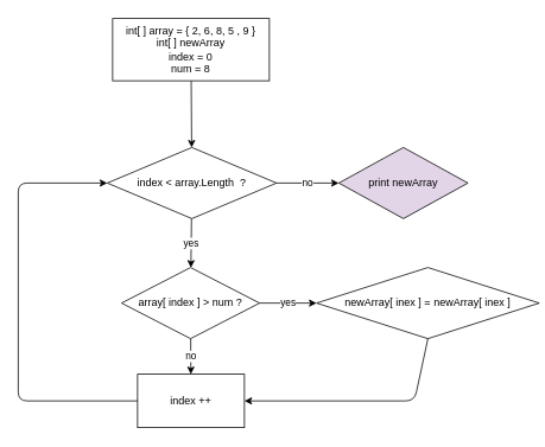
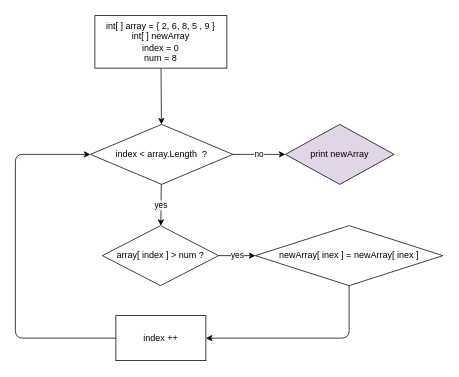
  <mxCell id="0" />
  <mxCell id="1" parent="0" />
  <mxCell id="2" value="" style="edgeStyle=none;html=1;" edge="1" parent="1" source="3" target="6"><mxGeometry relative="1" as="geometry" /></mxCell>
  <mxCell id="3" value="int[ ] array = { 2, 6, 8, 5 , 9 }&lt;br&gt;int[ ] newArray&lt;br&gt;index = 0&lt;br&gt;num = 8" style="rounded=0;whiteSpace=wrap;html=1;" vertex="1" parent="1"><mxGeometry x="126" y="20" width="176" height="70" as="geometry" /></mxCell>
  <mxCell id="4" value="no" style="edgeStyle=none;html=1;" edge="1" parent="1" source="6" target="7"><mxGeometry relative="1" as="geometry" /></mxCell>
  <mxCell id="5" value="yes" style="edgeStyle=none;html=1;" edge="1" parent="1" source="6" target="10"><mxGeometry relative="1" as="geometry" /></mxCell>
  <mxCell id="6" value="index &amp;lt; array.Length&amp;nbsp; ?" style="rhombus;whiteSpace=wrap;html=1;rounded=0;" vertex="1" parent="1"><mxGeometry x="120" y="165" width="190" height="80" as="geometry" /></mxCell>
  <mxCell id="7" value="print newArray" style="rhombus;whiteSpace=wrap;html=1;rounded=0;fillColor=#e1d5e7;" vertex="1" parent="1"><mxGeometry x="380" y="165" width="145" height="80" as="geometry" /></mxCell>
  <mxCell id="8" value="yes" style="edgeStyle=none;html=1;" edge="1" parent="1" source="10" target="11"><mxGeometry relative="1" as="geometry" /></mxCell>
- <mxCell id="9" value="no" style="edgeStyle=none;html=1;" edge="1" parent="1" source="10" target="12"><mxGeometry relative="1" as="geometry" /></mxCell>
  <mxCell id="10" value="array[ index ] &amp;gt; num ?" style="rhombus;whiteSpace=wrap;html=1;rounded=0;" vertex="1" parent="1"><mxGeometry x="136" y="300" width="155" height="80" as="geometry" /></mxCell>
- <mxCell id="11" value="newArray[ inex ] = newArray[ inex ]" style="rhombus;whiteSpace=wrap;html=1;rounded=0;" vertex="1" parent="1"><mxGeometry x="355" y="300" width="250" height="80" as="geometry" /></mxCell>
+ <mxCell id="11" value="newArray[ inex ] = newArray[ inex ]" style="rhombus;whiteSpace=wrap;html=1;rounded=0;" vertex="1" parent="1"><mxGeometry x="340" y="300" width="250" height="80" as="geometry" /></mxCell>
  <mxCell id="12" value="index ++" style="whiteSpace=wrap;html=1;rounded=0;" vertex="1" parent="1"><mxGeometry x="154" y="420" width="120" height="60" as="geometry" /></mxCell>
  <mxCell id="13" value="" style="endArrow=classic;html=1;exitX=0;exitY=0.5;exitDx=0;exitDy=0;entryX=0;entryY=0.5;entryDx=0;entryDy=0;" edge="1" parent="1" source="12" target="6"><mxGeometry width="50" height="50" relative="1" as="geometry"><mxPoint x="80" y="480" as="sourcePoint" /><mxPoint x="20" y="130" as="targetPoint" /><Array as="points"><mxPoint x="20" y="450" /><mxPoint x="20" y="205" /></Array></mxGeometry></mxCell>
  <mxCell id="14" value="" style="endArrow=classic;html=1;entryX=1;entryY=0.5;entryDx=0;entryDy=0;exitX=0.5;exitY=1;exitDx=0;exitDy=0;" edge="1" parent="1" source="11" target="12"><mxGeometry width="50" height="50" relative="1" as="geometry"><mxPoint x="500" y="450" as="sourcePoint" /><mxPoint x="490" y="410" as="targetPoint" /><Array as="points"><mxPoint x="465" y="450" /></Array></mxGeometry></mxCell>
